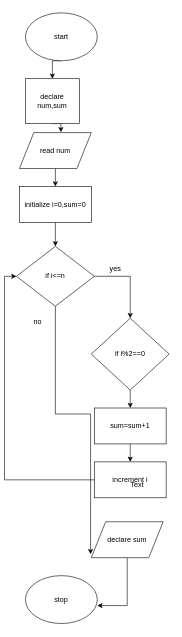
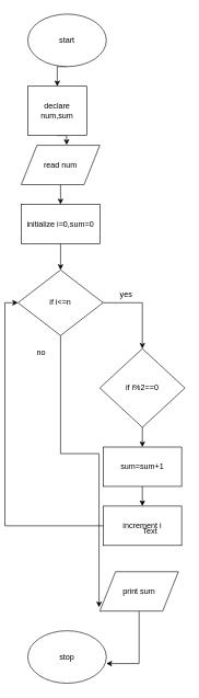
  <mxCell id="0" />
  <mxCell id="1" parent="0" />
  <mxCell id="2" style="edgeStyle=orthogonalEdgeStyle;rounded=0;orthogonalLoop=1;jettySize=auto;html=1;exitX=0.5;exitY=1;exitDx=0;exitDy=0;entryX=0.5;entryY=0;entryDx=0;entryDy=0;" edge="1" parent="1" source="3" target="5"><mxGeometry relative="1" as="geometry" /></mxCell>
  <mxCell id="3" value="start" style="ellipse;whiteSpace=wrap;html=1;" vertex="1" parent="1"><mxGeometry x="35" y="20" width="120" height="80" as="geometry" /></mxCell>
  <mxCell id="4" style="edgeStyle=orthogonalEdgeStyle;rounded=0;orthogonalLoop=1;jettySize=auto;html=1;exitX=0.5;exitY=1;exitDx=0;exitDy=0;entryX=0.577;entryY=-0.01;entryDx=0;entryDy=0;entryPerimeter=0;" edge="1" parent="1" source="5" target="7"><mxGeometry relative="1" as="geometry" /></mxCell>
  <mxCell id="5" value="declare num,sum" style="rounded=0;whiteSpace=wrap;html=1;" vertex="1" parent="1"><mxGeometry x="35" y="130" width="90" height="75" as="geometry" /></mxCell>
  <mxCell id="6" style="edgeStyle=orthogonalEdgeStyle;rounded=0;orthogonalLoop=1;jettySize=auto;html=1;exitX=0.5;exitY=1;exitDx=0;exitDy=0;entryX=0.5;entryY=0;entryDx=0;entryDy=0;" edge="1" parent="1" source="7" target="12"><mxGeometry relative="1" as="geometry" /></mxCell>
  <mxCell id="7" value="read num" style="shape=parallelogram;perimeter=parallelogramPerimeter;whiteSpace=wrap;html=1;" vertex="1" parent="1"><mxGeometry x="25" y="220" width="120" height="60" as="geometry" /></mxCell>
  <mxCell id="8" style="edgeStyle=orthogonalEdgeStyle;rounded=0;orthogonalLoop=1;jettySize=auto;html=1;exitX=1;exitY=0.5;exitDx=0;exitDy=0;entryX=0.5;entryY=0;entryDx=0;entryDy=0;" edge="1" parent="1" source="10" target="14"><mxGeometry relative="1" as="geometry" /></mxCell>
  <mxCell id="9" style="edgeStyle=orthogonalEdgeStyle;rounded=0;orthogonalLoop=1;jettySize=auto;html=1;exitX=0.5;exitY=1;exitDx=0;exitDy=0;entryX=-0.01;entryY=0.903;entryDx=0;entryDy=0;entryPerimeter=0;" edge="1" parent="1" source="10" target="22"><mxGeometry relative="1" as="geometry" /></mxCell>
  <mxCell id="10" value="if i&amp;lt;=n" style="rhombus;whiteSpace=wrap;html=1;" vertex="1" parent="1"><mxGeometry x="20" y="410" width="130" height="100" as="geometry" /></mxCell>
  <mxCell id="11" style="edgeStyle=orthogonalEdgeStyle;rounded=0;orthogonalLoop=1;jettySize=auto;html=1;exitX=0.5;exitY=1;exitDx=0;exitDy=0;entryX=0.5;entryY=0;entryDx=0;entryDy=0;" edge="1" parent="1" source="12" target="10"><mxGeometry relative="1" as="geometry" /></mxCell>
  <mxCell id="12" value="initialize i=0,sum=0" style="rounded=0;whiteSpace=wrap;html=1;" vertex="1" parent="1"><mxGeometry x="25" y="310" width="120" height="60" as="geometry" /></mxCell>
  <mxCell id="13" style="edgeStyle=orthogonalEdgeStyle;rounded=0;orthogonalLoop=1;jettySize=auto;html=1;exitX=0.5;exitY=1;exitDx=0;exitDy=0;entryX=0.5;entryY=0;entryDx=0;entryDy=0;" edge="1" parent="1" source="14" target="16"><mxGeometry relative="1" as="geometry" /></mxCell>
  <mxCell id="14" value="if i%2==0" style="rhombus;whiteSpace=wrap;html=1;" vertex="1" parent="1"><mxGeometry x="145" y="530" width="130" height="120" as="geometry" /></mxCell>
  <mxCell id="15" style="edgeStyle=orthogonalEdgeStyle;rounded=0;orthogonalLoop=1;jettySize=auto;html=1;exitX=0.5;exitY=1;exitDx=0;exitDy=0;entryX=0.5;entryY=0;entryDx=0;entryDy=0;" edge="1" parent="1" source="16" target="18"><mxGeometry relative="1" as="geometry" /></mxCell>
  <mxCell id="16" value="sum=sum+1" style="rounded=0;whiteSpace=wrap;html=1;" vertex="1" parent="1"><mxGeometry x="150" y="680" width="120" height="60" as="geometry" /></mxCell>
  <mxCell id="17" style="edgeStyle=orthogonalEdgeStyle;rounded=0;orthogonalLoop=1;jettySize=auto;html=1;exitX=0;exitY=0.5;exitDx=0;exitDy=0;entryX=0;entryY=0.5;entryDx=0;entryDy=0;" edge="1" parent="1" source="18" target="10"><mxGeometry relative="1" as="geometry" /></mxCell>
  <mxCell id="18" value="increment i" style="rounded=0;whiteSpace=wrap;html=1;" vertex="1" parent="1"><mxGeometry x="150" y="770" width="120" height="60" as="geometry" /></mxCell>
  <mxCell id="19" value="stop" style="ellipse;whiteSpace=wrap;html=1;" vertex="1" parent="1"><mxGeometry x="35" y="960" width="120" height="80" as="geometry" /></mxCell>
  <mxCell id="20" value="Text" style="text;html=1;resizable=0;points=[];autosize=1;align=left;verticalAlign=top;spacingTop=-4;" vertex="1" parent="1"><mxGeometry x="209" y="798" width="40" height="20" as="geometry" /></mxCell>
  <mxCell id="21" style="edgeStyle=orthogonalEdgeStyle;rounded=0;orthogonalLoop=1;jettySize=auto;html=1;exitX=0.5;exitY=1;exitDx=0;exitDy=0;entryX=1;entryY=0.625;entryDx=0;entryDy=0;entryPerimeter=0;" edge="1" parent="1" source="22" target="19"><mxGeometry relative="1" as="geometry" /></mxCell>
- <mxCell id="22" value="declare sum" style="shape=parallelogram;perimeter=parallelogramPerimeter;whiteSpace=wrap;html=1;" vertex="1" parent="1"><mxGeometry x="145" y="870" width="120" height="60" as="geometry" /></mxCell>
+ <mxCell id="22" value="print sum" style="shape=parallelogram;perimeter=parallelogramPerimeter;whiteSpace=wrap;html=1;" vertex="1" parent="1"><mxGeometry x="145" y="870" width="120" height="60" as="geometry" /></mxCell>
  <mxCell id="23" value="yes" style="text;html=1;resizable=0;points=[];autosize=1;align=left;verticalAlign=top;spacingTop=-4;" vertex="1" parent="1"><mxGeometry x="174" y="438" width="30" height="20" as="geometry" /></mxCell>
  <mxCell id="24" value="no" style="text;html=1;resizable=0;points=[];autosize=1;align=left;verticalAlign=top;spacingTop=-4;" vertex="1" parent="1"><mxGeometry x="47" y="526" width="30" height="20" as="geometry" /></mxCell>
